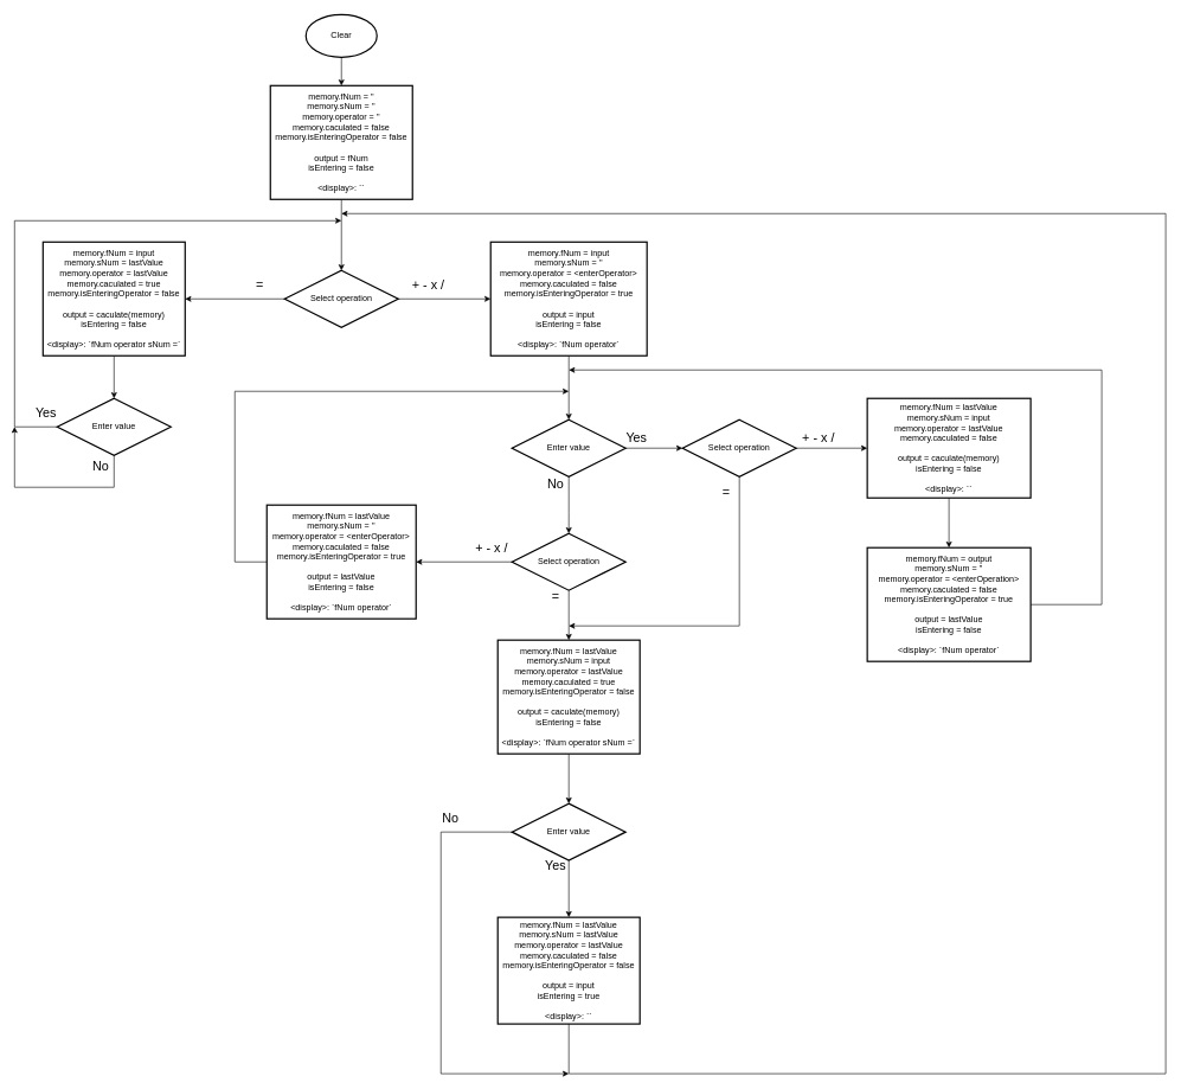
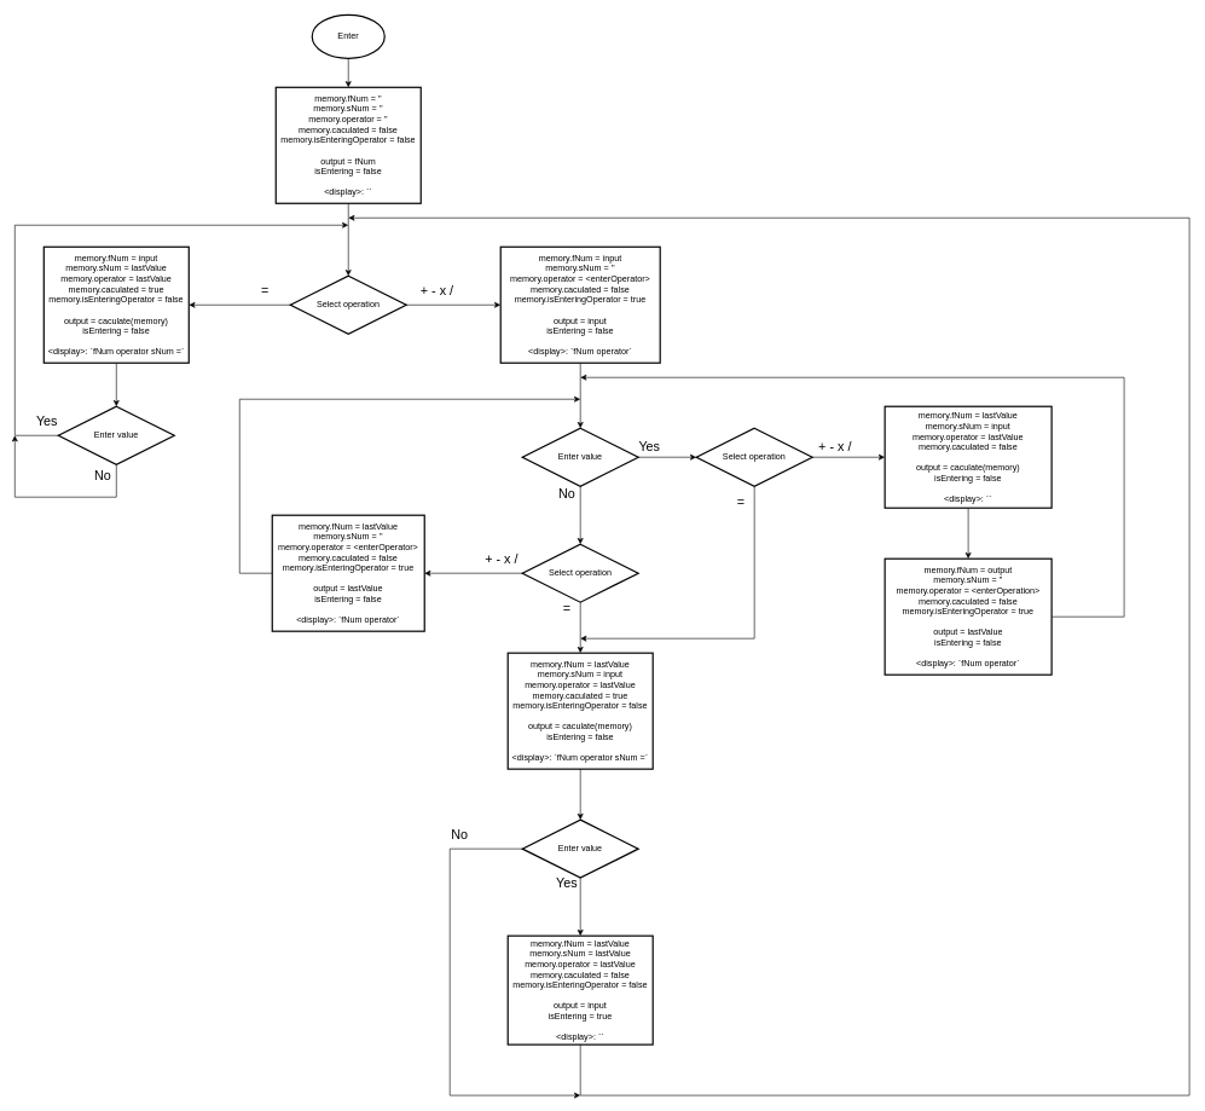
  <mxCell id="0" />
  <mxCell id="1" parent="0" />
  <mxCell id="2" value="" style="edgeStyle=orthogonalEdgeStyle;rounded=0;orthogonalLoop=1;jettySize=auto;html=1;exitX=0.5;exitY=1;exitDx=0;exitDy=0;" parent="1" source="49" target="9" edge="1"><mxGeometry relative="1" as="geometry" /></mxCell>
  <mxCell id="3" style="edgeStyle=orthogonalEdgeStyle;rounded=0;orthogonalLoop=1;jettySize=auto;html=1;entryX=0.5;entryY=0;entryDx=0;entryDy=0;fontSize=18;" parent="1" source="4" target="49" edge="1"><mxGeometry relative="1" as="geometry" /></mxCell>
- <mxCell id="4" value="Clear" style="strokeWidth=2;html=1;shape=mxgraph.flowchart.start_1;whiteSpace=wrap;" parent="1" vertex="1"><mxGeometry x="430" y="20" width="100" height="60" as="geometry" /></mxCell>
+ <mxCell id="4" value="Enter" style="strokeWidth=2;html=1;shape=mxgraph.flowchart.start_1;whiteSpace=wrap;" parent="1" vertex="1"><mxGeometry x="430" y="20" width="100" height="60" as="geometry" /></mxCell>
  <mxCell id="5" value="" style="edgeStyle=orthogonalEdgeStyle;rounded=0;orthogonalLoop=1;jettySize=auto;html=1;" parent="1" source="9" target="11" edge="1"><mxGeometry relative="1" as="geometry" /></mxCell>
  <mxCell id="6" value="&lt;font style=&quot;font-size: 18px&quot;&gt;=&lt;/font&gt;" style="edgeLabel;html=1;align=center;verticalAlign=middle;resizable=0;points=[];" parent="5" vertex="1" connectable="0"><mxGeometry x="-0.168" y="4" relative="1" as="geometry"><mxPoint x="22" y="-24" as="offset" /></mxGeometry></mxCell>
  <mxCell id="7" value="" style="edgeStyle=orthogonalEdgeStyle;rounded=0;orthogonalLoop=1;jettySize=auto;html=1;fontSize=18;" parent="1" source="9" target="13" edge="1"><mxGeometry relative="1" as="geometry" /></mxCell>
  <mxCell id="8" value="+ - x /" style="edgeLabel;html=1;align=center;verticalAlign=middle;resizable=0;points=[];fontSize=18;" parent="7" vertex="1" connectable="0"><mxGeometry x="-0.312" y="2" relative="1" as="geometry"><mxPoint x="-4" y="-18" as="offset" /></mxGeometry></mxCell>
  <mxCell id="9" value="Select operation" style="rhombus;whiteSpace=wrap;html=1;strokeWidth=2;" parent="1" vertex="1"><mxGeometry x="400" y="380" width="160" height="80" as="geometry" /></mxCell>
  <mxCell id="10" value="" style="edgeStyle=orthogonalEdgeStyle;rounded=0;orthogonalLoop=1;jettySize=auto;html=1;fontSize=18;" parent="1" source="11" target="18" edge="1"><mxGeometry relative="1" as="geometry" /></mxCell>
  <mxCell id="11" value="memory.fNum = input&lt;br&gt;memory.sNum = lastValue&lt;br&gt;memory.operator = lastValue&lt;br&gt;memory.caculated = true&lt;br&gt;memory.isEnteringOperator = false&lt;br&gt;&lt;br&gt;output = caculate(memory)&lt;br&gt;isEntering = false&lt;br&gt;&lt;br&gt;&amp;lt;display&amp;gt;: `fNum operator sNum =`" style="whiteSpace=wrap;html=1;strokeWidth=2;" parent="1" vertex="1"><mxGeometry x="60" y="340" width="200" height="160" as="geometry" /></mxCell>
  <mxCell id="12" style="edgeStyle=orthogonalEdgeStyle;rounded=0;orthogonalLoop=1;jettySize=auto;html=1;entryX=0.5;entryY=0;entryDx=0;entryDy=0;fontSize=18;" parent="1" source="13" target="22" edge="1"><mxGeometry relative="1" as="geometry" /></mxCell>
  <mxCell id="13" value="memory.fNum = input&lt;br&gt;memory.sNum = ''&lt;br&gt;memory.operator = &amp;lt;enterOperator&amp;gt;&lt;br&gt;memory.caculated = false&lt;br&gt;memory.isEnteringOperator = true&lt;br&gt;&lt;br&gt;output = input&lt;br&gt;isEntering = false&lt;br&gt;&lt;br&gt;&amp;lt;display&amp;gt;: `fNum operator`" style="whiteSpace=wrap;html=1;strokeWidth=2;" parent="1" vertex="1"><mxGeometry x="690" y="340" width="220" height="160" as="geometry" /></mxCell>
  <mxCell id="14" style="edgeStyle=orthogonalEdgeStyle;rounded=0;orthogonalLoop=1;jettySize=auto;html=1;fontSize=18;" parent="1" source="18" edge="1"><mxGeometry relative="1" as="geometry"><mxPoint x="480" y="310" as="targetPoint" /><Array as="points"><mxPoint x="20" y="600" /><mxPoint x="20" y="310" /></Array></mxGeometry></mxCell>
  <mxCell id="15" value="Yes" style="edgeLabel;html=1;align=center;verticalAlign=middle;resizable=0;points=[];fontSize=18;" parent="14" vertex="1" connectable="0"><mxGeometry x="-0.905" y="1" relative="1" as="geometry"><mxPoint x="21" y="-21" as="offset" /></mxGeometry></mxCell>
  <mxCell id="16" style="edgeStyle=orthogonalEdgeStyle;rounded=0;orthogonalLoop=1;jettySize=auto;html=1;fontSize=18;" parent="1" source="18" edge="1"><mxGeometry relative="1" as="geometry"><mxPoint x="20" y="600" as="targetPoint" /><Array as="points"><mxPoint x="160" y="685" /><mxPoint x="20" y="685" /></Array></mxGeometry></mxCell>
  <mxCell id="17" value="No" style="edgeLabel;html=1;align=center;verticalAlign=middle;resizable=0;points=[];fontSize=18;" parent="16" vertex="1" connectable="0"><mxGeometry x="-0.756" relative="1" as="geometry"><mxPoint x="-20" y="-19" as="offset" /></mxGeometry></mxCell>
  <mxCell id="18" value="Enter value" style="rhombus;whiteSpace=wrap;html=1;strokeWidth=2;" parent="1" vertex="1"><mxGeometry x="80" y="560" width="160" height="80" as="geometry" /></mxCell>
  <mxCell id="19" value="" style="edgeStyle=orthogonalEdgeStyle;rounded=0;orthogonalLoop=1;jettySize=auto;html=1;fontSize=18;" parent="1" source="22" target="28" edge="1"><mxGeometry relative="1" as="geometry"><Array as="points"><mxPoint x="800" y="720" /><mxPoint x="800" y="720" /></Array></mxGeometry></mxCell>
  <mxCell id="20" value="No" style="edgeLabel;html=1;align=center;verticalAlign=middle;resizable=0;points=[];fontSize=18;" parent="19" vertex="1" connectable="0"><mxGeometry x="0.25" y="4" relative="1" as="geometry"><mxPoint x="-24" y="-40" as="offset" /></mxGeometry></mxCell>
  <mxCell id="21" value="" style="edgeStyle=orthogonalEdgeStyle;rounded=0;orthogonalLoop=1;jettySize=auto;html=1;fontSize=18;" parent="1" source="22" target="43" edge="1"><mxGeometry relative="1" as="geometry" /></mxCell>
  <mxCell id="22" value="Enter value" style="rhombus;whiteSpace=wrap;html=1;strokeWidth=2;" parent="1" vertex="1"><mxGeometry x="720" y="590" width="160" height="80" as="geometry" /></mxCell>
  <mxCell id="23" value="" style="edgeStyle=orthogonalEdgeStyle;rounded=0;orthogonalLoop=1;jettySize=auto;html=1;fontSize=18;exitX=0.5;exitY=1;exitDx=0;exitDy=0;entryX=0.5;entryY=0;entryDx=0;entryDy=0;" parent="1" source="28" target="30" edge="1"><mxGeometry relative="1" as="geometry"><mxPoint x="740" y="860" as="sourcePoint" /><mxPoint x="720" y="1050" as="targetPoint" /><Array as="points"><mxPoint x="800" y="870" /><mxPoint x="800" y="870" /></Array></mxGeometry></mxCell>
  <mxCell id="24" value="=" style="edgeLabel;html=1;align=center;verticalAlign=middle;resizable=0;points=[];fontSize=18;" parent="23" vertex="1" connectable="0"><mxGeometry x="-0.692" y="4" relative="1" as="geometry"><mxPoint x="5" y="-24" as="offset" /></mxGeometry></mxCell>
  <mxCell id="25" value="=" style="edgeLabel;html=1;align=center;verticalAlign=middle;resizable=0;points=[];fontSize=18;" parent="23" vertex="1" connectable="0"><mxGeometry x="-0.68" y="9" relative="1" as="geometry"><mxPoint x="-29" y="-3" as="offset" /></mxGeometry></mxCell>
  <mxCell id="26" value="" style="edgeStyle=orthogonalEdgeStyle;rounded=0;orthogonalLoop=1;jettySize=auto;html=1;fontSize=18;" parent="1" source="28" target="38" edge="1"><mxGeometry relative="1" as="geometry" /></mxCell>
  <mxCell id="27" value="+ - x /" style="edgeLabel;html=1;align=center;verticalAlign=middle;resizable=0;points=[];fontSize=18;" parent="26" vertex="1" connectable="0"><mxGeometry x="0.196" y="5" relative="1" as="geometry"><mxPoint x="51" y="-25" as="offset" /></mxGeometry></mxCell>
  <mxCell id="28" value="&lt;span&gt;Select operation&lt;/span&gt;" style="rhombus;whiteSpace=wrap;html=1;strokeWidth=2;" parent="1" vertex="1"><mxGeometry x="720" y="750" width="160" height="80" as="geometry" /></mxCell>
  <mxCell id="29" style="edgeStyle=orthogonalEdgeStyle;rounded=0;orthogonalLoop=1;jettySize=auto;html=1;entryX=0.5;entryY=0;entryDx=0;entryDy=0;fontSize=18;" parent="1" source="30" target="35" edge="1"><mxGeometry relative="1" as="geometry" /></mxCell>
  <mxCell id="30" value="memory.fNum = lastValue&lt;span&gt;&lt;br&gt;memory.sNum = input&lt;br&gt;&lt;/span&gt;memory.operator = lastValue&lt;br&gt;&lt;span&gt;memory.caculated = true&lt;br&gt;&lt;/span&gt;memory.isEnteringOperator = false&lt;br&gt;&lt;br&gt;&lt;span&gt;output = caculate(memory)&lt;/span&gt;&lt;br&gt;&lt;span&gt;isEntering = false&lt;/span&gt;&lt;br&gt;&lt;br&gt;&lt;span&gt;&amp;lt;display&amp;gt;: `fNum operator sNum =`&lt;/span&gt;" style="whiteSpace=wrap;html=1;strokeWidth=2;" parent="1" vertex="1"><mxGeometry x="700" y="900" width="200" height="160" as="geometry" /></mxCell>
  <mxCell id="31" value="" style="edgeStyle=orthogonalEdgeStyle;rounded=0;orthogonalLoop=1;jettySize=auto;html=1;fontSize=18;" parent="1" source="35" target="36" edge="1"><mxGeometry relative="1" as="geometry" /></mxCell>
  <mxCell id="32" value="Yes" style="edgeLabel;html=1;align=center;verticalAlign=middle;resizable=0;points=[];fontSize=18;" parent="31" vertex="1" connectable="0"><mxGeometry x="-0.244" y="7" relative="1" as="geometry"><mxPoint x="-27" y="-24" as="offset" /></mxGeometry></mxCell>
  <mxCell id="33" style="edgeStyle=orthogonalEdgeStyle;rounded=0;orthogonalLoop=1;jettySize=auto;html=1;fontSize=18;" parent="1" source="35" edge="1"><mxGeometry relative="1" as="geometry"><mxPoint x="800" y="1510" as="targetPoint" /><Array as="points"><mxPoint x="620" y="1170" /><mxPoint x="620" y="1510" /></Array></mxGeometry></mxCell>
  <mxCell id="34" value="No" style="edgeLabel;html=1;align=center;verticalAlign=middle;resizable=0;points=[];fontSize=18;" parent="33" vertex="1" connectable="0"><mxGeometry x="-0.707" y="1" relative="1" as="geometry"><mxPoint x="3" y="-21" as="offset" /></mxGeometry></mxCell>
  <mxCell id="35" value="Enter value" style="rhombus;whiteSpace=wrap;html=1;strokeWidth=2;" parent="1" vertex="1"><mxGeometry x="720" y="1130" width="160" height="80" as="geometry" /></mxCell>
  <mxCell id="36" value="&lt;span&gt;memory.fNum = lastValue&lt;/span&gt;&lt;span&gt;&lt;br&gt;memory.sNum =&amp;nbsp;&lt;/span&gt;lastValue&lt;span&gt;&lt;br&gt;&lt;/span&gt;&lt;span&gt;memory.operator = lastValue&lt;/span&gt;&lt;br&gt;&lt;span&gt;memory.caculated = false&lt;br&gt;&lt;/span&gt;memory.isEnteringOperator = false&lt;br&gt;&lt;br&gt;&lt;span&gt;output = input&lt;/span&gt;&lt;br&gt;&lt;span&gt;isEntering = true&lt;/span&gt;&lt;br&gt;&lt;br&gt;&lt;span&gt;&amp;lt;display&amp;gt;: ``&lt;/span&gt;" style="whiteSpace=wrap;html=1;strokeWidth=2;" parent="1" vertex="1"><mxGeometry x="700" y="1290" width="200" height="150" as="geometry" /></mxCell>
  <mxCell id="37" style="edgeStyle=orthogonalEdgeStyle;rounded=0;orthogonalLoop=1;jettySize=auto;html=1;fontSize=18;exitX=0;exitY=0.5;exitDx=0;exitDy=0;" parent="1" source="38" edge="1"><mxGeometry relative="1" as="geometry"><mxPoint x="800" y="550" as="targetPoint" /><Array as="points"><mxPoint x="330" y="790" /><mxPoint x="330" y="550" /></Array></mxGeometry></mxCell>
  <mxCell id="38" value="&lt;span&gt;memory.fNum = lastValue&lt;/span&gt;&lt;span&gt;&lt;br&gt;memory.sNum = ''&lt;br&gt;&lt;/span&gt;&lt;span&gt;memory.operator = &amp;lt;enterOperator&amp;gt;&lt;/span&gt;&lt;br&gt;&lt;span&gt;memory.caculated = false&lt;br&gt;&lt;/span&gt;memory.isEnteringOperator = true&lt;br&gt;&lt;br&gt;&lt;span&gt;output = lastValue&lt;/span&gt;&lt;br&gt;&lt;span&gt;isEntering = false&lt;/span&gt;&lt;br&gt;&lt;br&gt;&lt;span&gt;&amp;lt;display&amp;gt;: `fNum operator`&lt;/span&gt;" style="whiteSpace=wrap;html=1;strokeWidth=2;" parent="1" vertex="1"><mxGeometry x="375" y="710" width="210" height="160" as="geometry" /></mxCell>
  <mxCell id="39" style="edgeStyle=orthogonalEdgeStyle;rounded=0;orthogonalLoop=1;jettySize=auto;html=1;fontSize=18;" parent="1" source="43" edge="1"><mxGeometry relative="1" as="geometry"><mxPoint x="800" y="880" as="targetPoint" /><Array as="points"><mxPoint x="1040" y="880" /></Array></mxGeometry></mxCell>
  <mxCell id="40" value="=" style="edgeLabel;html=1;align=center;verticalAlign=middle;resizable=0;points=[];fontSize=18;" parent="39" vertex="1" connectable="0"><mxGeometry x="-0.906" y="-3" relative="1" as="geometry"><mxPoint x="-17" as="offset" /></mxGeometry></mxCell>
  <mxCell id="41" value="" style="edgeStyle=orthogonalEdgeStyle;rounded=0;orthogonalLoop=1;jettySize=auto;html=1;fontSize=18;" parent="1" source="43" target="46" edge="1"><mxGeometry relative="1" as="geometry" /></mxCell>
  <mxCell id="42" value="+ - x /" style="edgeLabel;html=1;align=center;verticalAlign=middle;resizable=0;points=[];fontSize=18;" parent="41" vertex="1" connectable="0"><mxGeometry x="-0.761" y="8" relative="1" as="geometry"><mxPoint x="18" y="-7" as="offset" /></mxGeometry></mxCell>
  <mxCell id="43" value="Select operation" style="rhombus;whiteSpace=wrap;html=1;strokeWidth=2;" parent="1" vertex="1"><mxGeometry x="960" y="590" width="160" height="80" as="geometry" /></mxCell>
  <mxCell id="44" value="Yes" style="text;html=1;align=center;verticalAlign=middle;resizable=0;points=[];autosize=1;strokeColor=none;fillColor=none;fontSize=18;" parent="1" vertex="1"><mxGeometry x="870" y="600" width="50" height="30" as="geometry" /></mxCell>
  <mxCell id="45" value="" style="edgeStyle=orthogonalEdgeStyle;rounded=0;orthogonalLoop=1;jettySize=auto;html=1;fontSize=18;" parent="1" source="46" target="48" edge="1"><mxGeometry relative="1" as="geometry" /></mxCell>
  <mxCell id="46" value="&lt;span&gt;memory.fNum = lastValue&lt;/span&gt;&lt;span&gt;&lt;br&gt;memory.sNum = input&lt;br&gt;&lt;/span&gt;&lt;span&gt;memory.operator = lastValue&lt;/span&gt;&lt;br&gt;&lt;span&gt;memory.caculated = false&lt;/span&gt;&lt;br&gt;&lt;br&gt;&lt;span&gt;output = caculate(memory)&lt;/span&gt;&lt;br&gt;&lt;span&gt;isEntering = false&lt;/span&gt;&lt;br&gt;&lt;br&gt;&lt;span&gt;&amp;lt;display&amp;gt;: ``&lt;/span&gt;" style="whiteSpace=wrap;html=1;strokeWidth=2;" parent="1" vertex="1"><mxGeometry x="1220" y="560" width="230" height="140" as="geometry" /></mxCell>
  <mxCell id="47" style="edgeStyle=orthogonalEdgeStyle;rounded=0;orthogonalLoop=1;jettySize=auto;html=1;fontSize=18;" parent="1" source="48" edge="1"><mxGeometry relative="1" as="geometry"><mxPoint x="800" y="520" as="targetPoint" /><Array as="points"><mxPoint x="1550" y="850" /><mxPoint x="1550" y="520" /></Array></mxGeometry></mxCell>
  <mxCell id="48" value="&lt;span&gt;memory.fNum = output&lt;/span&gt;&lt;span&gt;&lt;br&gt;memory.sNum = ''&lt;br&gt;&lt;/span&gt;&lt;span&gt;memory.operator = &amp;lt;enterOperation&amp;gt;&lt;/span&gt;&lt;br&gt;&lt;span&gt;memory.caculated = false&lt;br&gt;&lt;/span&gt;memory.isEnteringOperator = true&lt;br&gt;&lt;br&gt;&lt;span&gt;output = lastValue&lt;/span&gt;&lt;br&gt;&lt;span&gt;isEntering = false&lt;/span&gt;&lt;br&gt;&lt;br&gt;&lt;span&gt;&amp;lt;display&amp;gt;: `fNum operator`&lt;/span&gt;" style="whiteSpace=wrap;html=1;strokeWidth=2;" parent="1" vertex="1"><mxGeometry x="1220" y="770" width="230" height="160" as="geometry" /></mxCell>
  <mxCell id="49" value="memory.fNum = ''&lt;br&gt;memory.sNum = ''&lt;br&gt;memory.operator = ''&lt;br&gt;memory.caculated = false&lt;br&gt;memory.isEnteringOperator = false&lt;br&gt;&lt;br&gt;output = fNum&lt;br&gt;isEntering = false&lt;br&gt;&lt;br&gt;&amp;lt;display&amp;gt;: ``" style="whiteSpace=wrap;html=1;strokeWidth=2;" parent="1" vertex="1"><mxGeometry x="380" y="120" width="200" height="160" as="geometry" /></mxCell>
  <mxCell id="50" style="edgeStyle=orthogonalEdgeStyle;rounded=0;orthogonalLoop=1;jettySize=auto;html=1;fontSize=18;exitX=0.5;exitY=1;exitDx=0;exitDy=0;" parent="1" source="36" edge="1"><mxGeometry relative="1" as="geometry"><mxPoint x="480" y="300" as="targetPoint" /><mxPoint x="930" y="1540" as="sourcePoint" /><Array as="points"><mxPoint x="800" y="1510" /><mxPoint x="1640" y="1510" /><mxPoint x="1640" y="300" /></Array></mxGeometry></mxCell>
